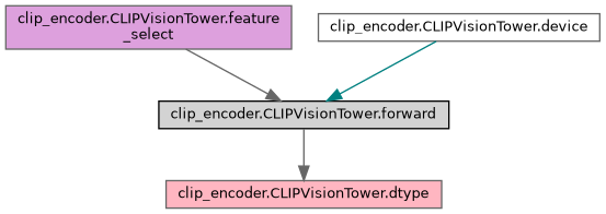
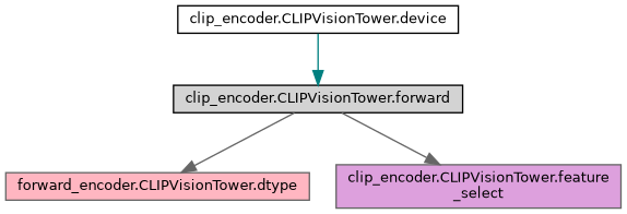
  digraph {
    rankdir=TB
    node [color=black fontname=Helvetica fontsize=10 shape=box style=filled]
    edge [color=gray40 fontname=Helvetica fontsize=10 labelfontname=Helvetica labelfontsize=10 style=solid]
    n1 [fillcolor=lightgrey fontcolor=black height=0.2 label="clip_encoder.CLIPVisionTower.forward" width=0.4]
-   n2 [color=gray40 fillcolor=lightpink height=0.2 label="clip_encoder.CLIPVisionTower.dtype" width=0.4]
+   n2 [color=gray40 fillcolor=lightpink height=0.2 label="forward_encoder.CLIPVisionTower.dtype" width=0.4]
    n3 [color=gray40 fillcolor=plum height=0.2 label="clip_encoder.CLIPVisionTower.feature\l_select" width=0.4]
-   n4 [color=gray40 fillcolor=white height=0.2 label="clip_encoder.CLIPVisionTower.device" width=0.4]
+   n4 [fillcolor=white height=0.2 label="clip_encoder.CLIPVisionTower.device" width=0.4]
    n1 -> n2
-   n3 -> n1
+   n1 -> n3
    n4 -> n1 [color=teal]
  }
